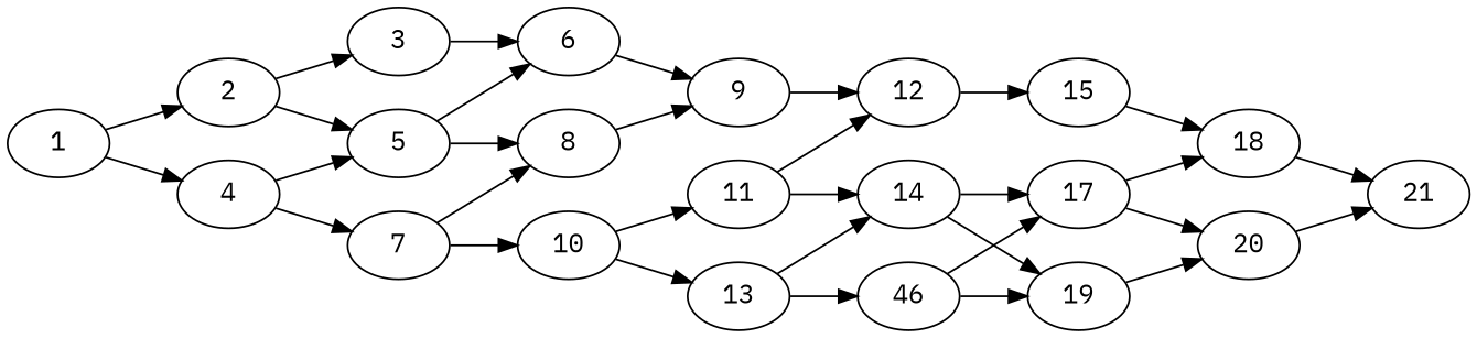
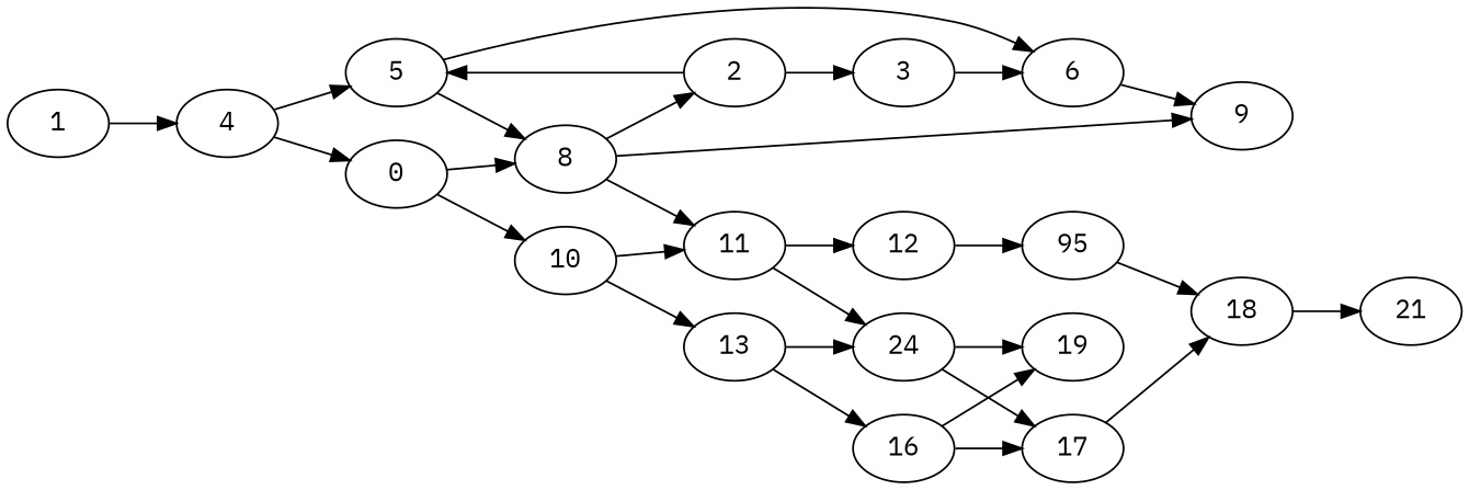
  digraph {
    fontname="IBM Plex Mono"
    rankdir=LR
    node [Weight=133 fontname="IBM Plex Mono"]
    edge [Weight=2 fontname="IBM Plex Mono"]
    1 [Weight=27]
    2
    4 [Weight=80]
    3 [Weight=119]
    5
-   7 [Weight=119]
+   7 [Weight=119 label=0]
    6 [Weight=53]
    8 [Weight=66]
    10 [Weight=80]
    9
    11 [Weight=80]
    12 [Weight=80]
    13
-   14 [Weight=40]
-   15 [Weight=93]
-   16 [Weight=40 label=46]
+   14 [Weight=40 label=24]
+   15 [Weight=93 label=95]
+   16 [Weight=40]
    17 [Weight=119]
    19 [Weight=40]
    18 [Weight=93]
-   20 [Weight=27]
    21 [Weight=27]
-   1 -> 2 [Weight=6]
+   8 -> 2 [Weight=6]
    1 -> 4 [Weight=5]
    2 -> 3 [Weight=10]
    2 -> 5 [Weight=8]
    4 -> 5 [Weight=7]
    4 -> 7 [Weight=6]
    3 -> 6 [Weight=3]
    5 -> 6 [Weight=10]
    5 -> 8 [Weight=10]
    7 -> 8 [Weight=3]
    7 -> 10 [Weight=3]
    6 -> 9 [Weight=7]
    8 -> 9
+   8 -> 11
    10 -> 11 [Weight=7]
    10 -> 13
-   9 -> 12 [Weight=10]
    11 -> 12
    11 -> 14 [Weight=6]
    12 -> 15 [Weight=6]
    13 -> 14 [Weight=8]
    13 -> 16 [Weight=10]
    14 -> 17 [Weight=6]
    14 -> 19
    15 -> 18
    16 -> 17 [Weight=3]
    16 -> 19
    17 -> 18 [Weight=3]
-   17 -> 20 [Weight=4]
-   19 -> 20 [Weight=9]
    18 -> 21 [Weight=5]
-   20 -> 21
  }
